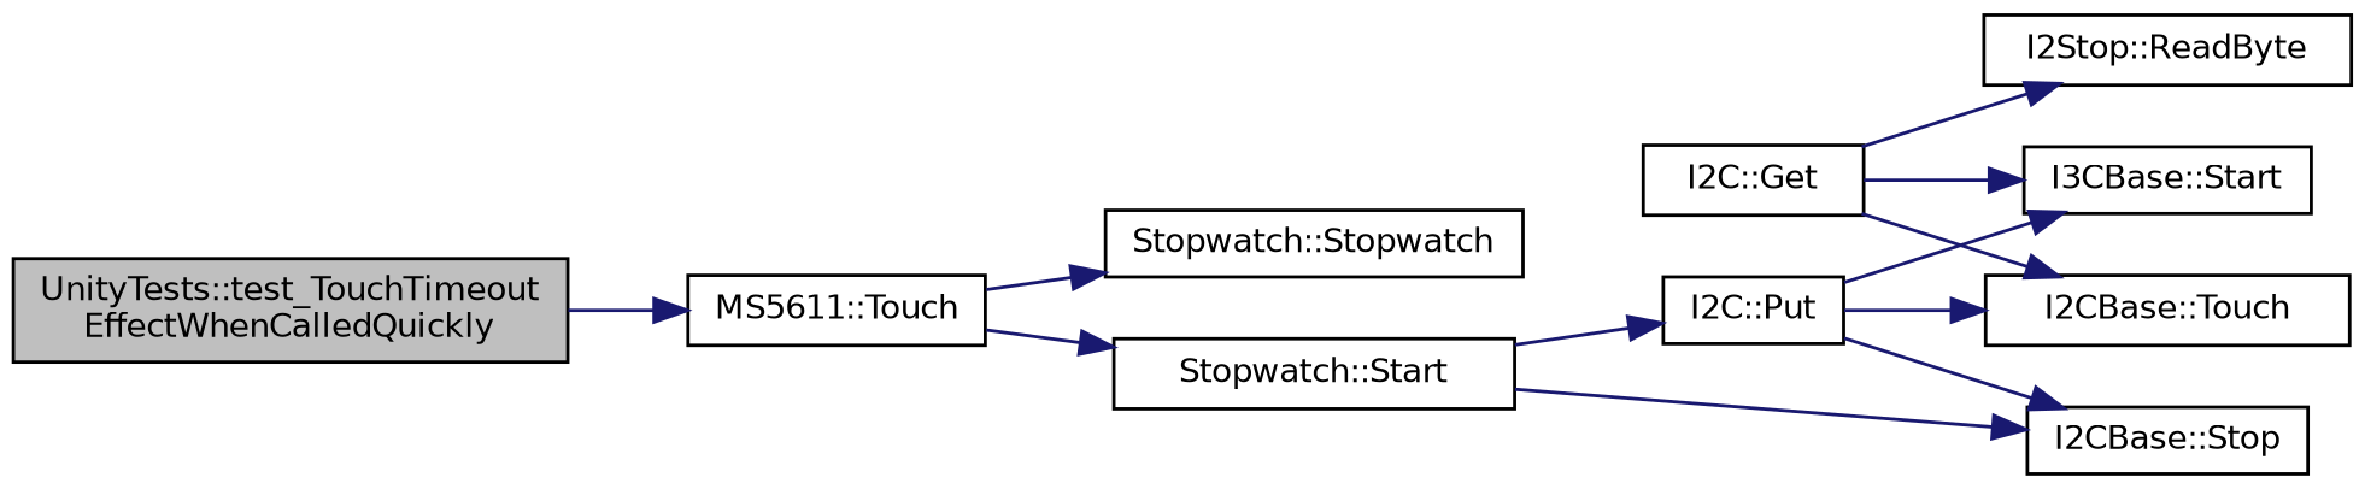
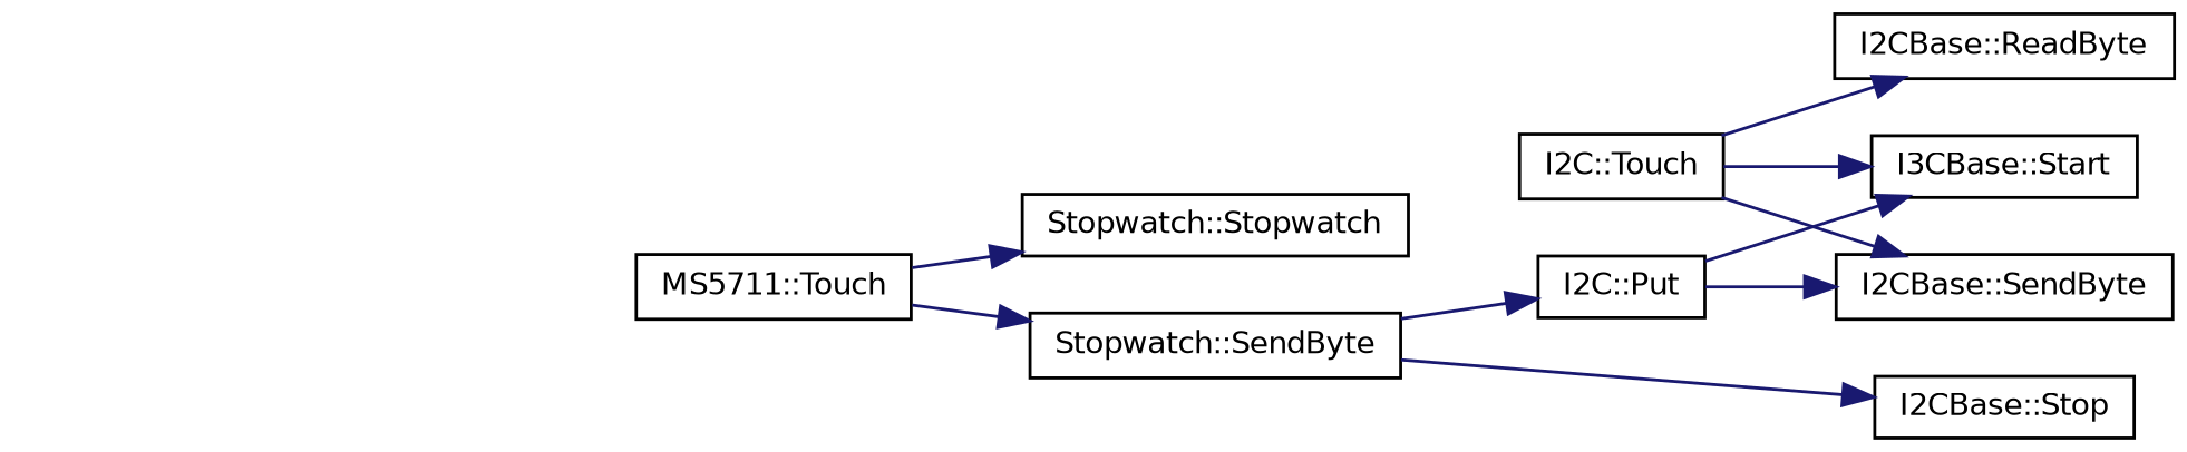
  digraph {
    rankdir=LR
    node [color=black fillcolor=white fontname=Helvetica fontsize=10 shape=record style=filled]
    edge [color=midnightblue fontname=Helvetica fontsize=10 labelfontname=Helvetica labelfontsize=10 style=solid]
-   n1 [fillcolor=grey75 fontcolor=black height=0.2 label="UnityTests::test_TouchTimeout\lEffectWhenCalledQuickly" width=0.4]
-   n2 [height=0.2 label="MS5611::Touch" width=0.4]
+   n2 [height=0.2 label="MS5711::Touch" width=0.4]
    n3 [height=0.2 label="Stopwatch::Stopwatch" width=0.4]
-   n4 [height=0.2 label="Stopwatch::Start" width=0.4]
+   n4 [height=0.2 label="Stopwatch::SendByte" width=0.4]
    n5 [height=0.2 label="I2C::Put" width=0.4]
    n6 [height=0.2 label="I3CBase::Start" width=0.4]
-   n7 [height=0.2 label="I2CBase::Touch" width=0.4]
+   n7 [height=0.2 label="I2CBase::SendByte" width=0.4]
    n8 [height=0.2 label="I2CBase::Stop" width=0.4]
-   n9 [height=0.2 label="I2C::Get" width=0.4]
-   n10 [height=0.2 label="I2Stop::ReadByte" width=0.4]
-   n1 -> n2
+   n9 [height=0.2 label="I2C::Touch" width=0.4]
+   n10 [height=0.2 label="I2CBase::ReadByte" width=0.4]
    n2 -> n3
    n2 -> n4
    n4 -> n5
    n4 -> n8
    n5 -> n6
    n5 -> n7
-   n5 -> n8
    n9 -> n6
    n9 -> n7
    n9 -> n10
  }
